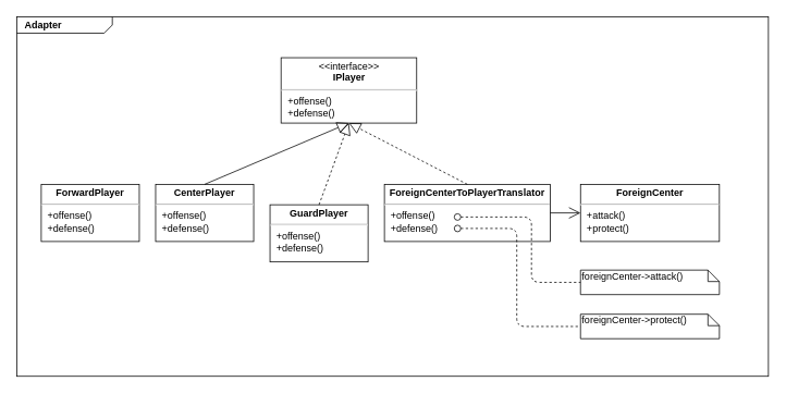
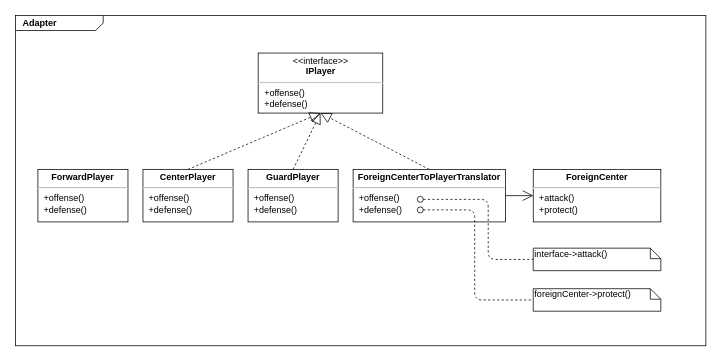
  <mxCell id="0" style=";html=1;" />
  <mxCell id="1" style=";html=1;" parent="0" />
  <mxCell id="2" value="&lt;p style=&quot;margin: 0px ; margin-top: 4px ; margin-left: 10px ; text-align: left&quot;&gt;&lt;b&gt;Adapter&lt;/b&gt;&lt;/p&gt;" style="html=1;strokeWidth=1;shape=mxgraph.sysml.package;html=1;overflow=fill;whiteSpace=wrap;fillColor=none;gradientColor=none;fontSize=12;align=center;labelX=117.17;" parent="1" vertex="1"><mxGeometry x="20" y="20" width="920" height="440" as="geometry" /></mxCell>
  <mxCell id="3" value="&lt;p style=&quot;margin: 0px ; margin-top: 4px ; text-align: center&quot;&gt;&amp;lt;&amp;lt;interface&amp;gt;&amp;gt;&lt;br&gt;&lt;b&gt;IPlayer&lt;/b&gt;&lt;/p&gt;&lt;hr&gt;&lt;p style=&quot;margin: 0px ; margin-left: 8px ; text-align: left&quot;&gt;+offense()&lt;/p&gt;&lt;p style=&quot;margin: 0px ; margin-left: 8px ; text-align: left&quot;&gt;+defense()&lt;/p&gt;" style="shape=rect;html=1;overflow=fill;whiteSpace=wrap;" parent="1" vertex="1"><mxGeometry x="343.5" y="70" width="166" height="80" as="geometry" /></mxCell>
  <mxCell id="4" value="&lt;p style=&quot;margin: 0px ; margin-top: 4px ; text-align: center&quot;&gt;&lt;b&gt;ForwardPlayer&lt;/b&gt;&lt;/p&gt;&lt;hr&gt;&lt;p style=&quot;margin: 0px ; margin-left: 8px ; text-align: left&quot;&gt;&lt;span&gt;+offense()&lt;/span&gt;&lt;/p&gt;&lt;p style=&quot;margin: 0px 0px 0px 8px ; text-align: left&quot;&gt;&lt;span&gt;+defense()&lt;/span&gt;&lt;/p&gt;" style="shape=rect;html=1;overflow=fill;whiteSpace=wrap;" parent="1" vertex="1"><mxGeometry x="50" y="225" width="120" height="70" as="geometry" /></mxCell>
  <mxCell id="5" value="&lt;p style=&quot;margin: 0px ; margin-top: 4px ; text-align: center&quot;&gt;&lt;b&gt;CenterPlayer&lt;/b&gt;&lt;/p&gt;&lt;hr&gt;&lt;p style=&quot;margin: 0px ; margin-left: 8px ; text-align: left&quot;&gt;&lt;span&gt;+offense()&lt;/span&gt;&lt;br&gt;&lt;/p&gt;&lt;p style=&quot;margin: 0px 0px 0px 8px ; text-align: left&quot;&gt;&lt;span&gt;+defense()&lt;/span&gt;&lt;/p&gt;" style="shape=rect;html=1;overflow=fill;whiteSpace=wrap;" parent="1" vertex="1"><mxGeometry x="190" y="225" width="120" height="70" as="geometry" /></mxCell>
- <mxCell id="6" value="" style="endArrow=block;dashed=0;endFill=0;endSize=12;html=1;exitX=0.5;exitY=0;exitDx=0;exitDy=0;entryX=0.5;entryY=1;entryDx=0;entryDy=0;" parent="1" source="5" edge="1" target="3"><mxGeometry width="160" relative="1" as="geometry"><mxPoint x="347.5" y="214" as="sourcePoint" /><mxPoint x="232.5" y="175" as="targetPoint" /></mxGeometry></mxCell>
- <mxCell id="7" value="&lt;p style=&quot;margin: 0px ; margin-top: 4px ; text-align: center&quot;&gt;&lt;b&gt;GuardPlayer&lt;/b&gt;&lt;/p&gt;&lt;hr&gt;&lt;p style=&quot;margin: 0px ; margin-left: 8px ; text-align: left&quot;&gt;&lt;span&gt;+offense()&lt;/span&gt;&lt;br&gt;&lt;/p&gt;&lt;p style=&quot;margin: 0px 0px 0px 8px ; text-align: left&quot;&gt;&lt;span&gt;+defense()&lt;/span&gt;&lt;/p&gt;" style="shape=rect;html=1;overflow=fill;whiteSpace=wrap;" vertex="1" parent="1"><mxGeometry x="330" y="250" width="120" height="70" as="geometry" /></mxCell>
+ <mxCell id="6" value="" style="endArrow=block;dashed=1;endFill=0;endSize=12;html=1;exitX=0.5;exitY=0;exitDx=0;exitDy=0;entryX=0.5;entryY=1;entryDx=0;entryDy=0;" parent="1" source="5" edge="1" target="3"><mxGeometry width="160" relative="1" as="geometry"><mxPoint x="347.5" y="214" as="sourcePoint" /><mxPoint x="232.5" y="175" as="targetPoint" /></mxGeometry></mxCell>
+ <mxCell id="7" value="&lt;p style=&quot;margin: 0px ; margin-top: 4px ; text-align: center&quot;&gt;&lt;b&gt;GuardPlayer&lt;/b&gt;&lt;/p&gt;&lt;hr&gt;&lt;p style=&quot;margin: 0px ; margin-left: 8px ; text-align: left&quot;&gt;&lt;span&gt;+offense()&lt;/span&gt;&lt;br&gt;&lt;/p&gt;&lt;p style=&quot;margin: 0px 0px 0px 8px ; text-align: left&quot;&gt;&lt;span&gt;+defense()&lt;/span&gt;&lt;/p&gt;" style="shape=rect;html=1;overflow=fill;whiteSpace=wrap;" vertex="1" parent="1"><mxGeometry x="330" y="225" width="120" height="70" as="geometry" /></mxCell>
  <mxCell id="8" value="" style="endArrow=block;dashed=1;endFill=0;endSize=12;html=1;exitX=0.5;exitY=0;exitDx=0;exitDy=0;entryX=0.5;entryY=1;entryDx=0;entryDy=0;" edge="1" parent="1" source="7" target="3"><mxGeometry width="160" relative="1" as="geometry"><mxPoint x="541.5" y="214" as="sourcePoint" /><mxPoint x="426.5" y="175" as="targetPoint" /></mxGeometry></mxCell>
  <mxCell id="9" value="&lt;p style=&quot;margin: 0px ; margin-top: 4px ; text-align: center&quot;&gt;&lt;b&gt;ForeignCenter&lt;/b&gt;&lt;/p&gt;&lt;hr&gt;&lt;p style=&quot;margin: 0px ; margin-left: 8px ; text-align: left&quot;&gt;&lt;span&gt;+attack()&lt;/span&gt;&lt;br&gt;&lt;/p&gt;&lt;p style=&quot;margin: 0px 0px 0px 8px ; text-align: left&quot;&gt;&lt;span&gt;+protect()&lt;/span&gt;&lt;/p&gt;" style="shape=rect;html=1;overflow=fill;whiteSpace=wrap;" vertex="1" parent="1"><mxGeometry x="710" y="225" width="170" height="70" as="geometry" /></mxCell>
  <mxCell id="10" value="&lt;p style=&quot;margin: 0px ; margin-top: 4px ; text-align: center&quot;&gt;&lt;b&gt;ForeignCenterToPlayerTranslator&lt;/b&gt;&lt;/p&gt;&lt;hr&gt;&lt;p style=&quot;margin: 0px ; margin-left: 8px ; text-align: left&quot;&gt;&lt;span&gt;+offense()&lt;/span&gt;&lt;br&gt;&lt;/p&gt;&lt;p style=&quot;margin: 0px 0px 0px 8px ; text-align: left&quot;&gt;&lt;span&gt;+defense()&lt;/span&gt;&lt;/p&gt;" style="shape=rect;html=1;overflow=fill;whiteSpace=wrap;" vertex="1" parent="1"><mxGeometry x="470" y="225" width="203" height="70" as="geometry" /></mxCell>
  <mxCell id="11" value="" style="endArrow=block;dashed=1;endFill=0;endSize=12;html=1;exitX=0.5;exitY=0;exitDx=0;exitDy=0;entryX=0.5;entryY=1;entryDx=0;entryDy=0;" edge="1" parent="1" source="10" target="3"><mxGeometry width="160" relative="1" as="geometry"><mxPoint x="315" y="509" as="sourcePoint" /><mxPoint x="200" y="470" as="targetPoint" /></mxGeometry></mxCell>
  <mxCell id="12" value="" style="endArrow=open;endFill=1;endSize=12;html=1;entryX=0;entryY=0.5;entryDx=0;entryDy=0;exitX=1;exitY=0.5;exitDx=0;exitDy=0;" edge="1" parent="1" source="10" target="9"><mxGeometry width="160" relative="1" as="geometry"><mxPoint x="632" y="367" as="sourcePoint" /><mxPoint x="863" y="367" as="targetPoint" /><Array as="points" /></mxGeometry></mxCell>
- <mxCell id="13" value="foreignCenter-&amp;gt;attack()" style="shape=note;whiteSpace=wrap;html=1;size=14;verticalAlign=top;align=left;spacingTop=-6;" vertex="1" parent="1"><mxGeometry x="710" y="330" width="170" height="30" as="geometry" /></mxCell>
+ <mxCell id="13" value="interface-&amp;gt;attack()" style="shape=note;whiteSpace=wrap;html=1;size=14;verticalAlign=top;align=left;spacingTop=-6;" vertex="1" parent="1"><mxGeometry x="710" y="330" width="170" height="30" as="geometry" /></mxCell>
  <mxCell id="14" value="" style="html=1;verticalAlign=bottom;startArrow=oval;startFill=0;endArrow=none;startSize=8;dashed=1;endFill=0;entryX=0;entryY=0.5;entryDx=0;entryDy=0;entryPerimeter=0;" edge="1" parent="1" target="13"><mxGeometry x="0.192" y="-20" width="60" relative="1" as="geometry"><mxPoint x="559.5" y="265" as="sourcePoint" /><mxPoint x="619.5" y="265" as="targetPoint" /><Array as="points"><mxPoint x="650" y="265" /><mxPoint x="650" y="345" /></Array><mxPoint y="-1" as="offset" /></mxGeometry></mxCell>
  <mxCell id="15" value="foreignCenter-&amp;gt;protect()" style="shape=note;whiteSpace=wrap;html=1;size=14;verticalAlign=top;align=left;spacingTop=-6;" vertex="1" parent="1"><mxGeometry x="710" y="384" width="170" height="30" as="geometry" /></mxCell>
  <mxCell id="16" value="" style="html=1;verticalAlign=bottom;startArrow=oval;startFill=0;endArrow=none;startSize=8;dashed=1;endFill=0;entryX=0;entryY=0.5;entryDx=0;entryDy=0;entryPerimeter=0;" edge="1" parent="1" target="15"><mxGeometry x="0.192" y="-20" width="60" relative="1" as="geometry"><mxPoint x="559.5" y="279" as="sourcePoint" /><mxPoint x="709" y="399" as="targetPoint" /><mxPoint y="-1" as="offset" /><Array as="points"><mxPoint x="632" y="279" /><mxPoint x="632" y="399" /></Array></mxGeometry></mxCell>
